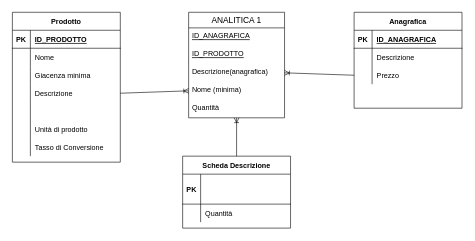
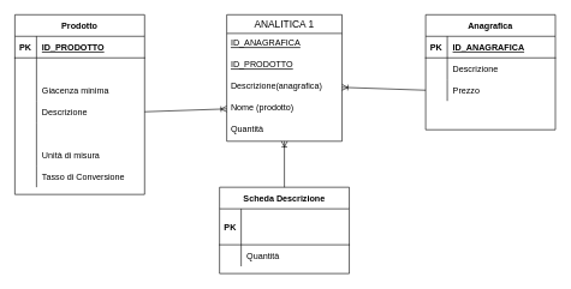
  <mxCell id="0" />
  <mxCell id="1" parent="0" />
  <mxCell id="2" value="Prodotto" style="shape=table;startSize=30;container=1;collapsible=1;childLayout=tableLayout;fixedRows=1;rowLines=0;fontStyle=1;align=center;resizeLast=1;" vertex="1" parent="1"><mxGeometry x="20" y="20" width="180" height="250" as="geometry" /></mxCell>
  <mxCell id="3" value="" style="shape=partialRectangle;collapsible=0;dropTarget=0;pointerEvents=0;fillColor=none;top=0;left=0;bottom=1;right=0;points=[[0,0.5],[1,0.5]];portConstraint=eastwest;" vertex="1" parent="2"><mxGeometry y="30" width="180" height="30" as="geometry" /></mxCell>
  <mxCell id="4" value="PK" style="shape=partialRectangle;connectable=0;fillColor=none;top=0;left=0;bottom=0;right=0;fontStyle=1;overflow=hidden;" vertex="1" parent="3"><mxGeometry width="30" height="30" as="geometry" /></mxCell>
  <mxCell id="5" value="ID_PRODOTTO" style="shape=partialRectangle;connectable=0;fillColor=none;top=0;left=0;bottom=0;right=0;align=left;spacingLeft=6;fontStyle=5;overflow=hidden;" vertex="1" parent="3"><mxGeometry x="30" width="150" height="30" as="geometry" /></mxCell>
  <mxCell id="6" value="" style="shape=partialRectangle;collapsible=0;dropTarget=0;pointerEvents=0;fillColor=none;top=0;left=0;bottom=0;right=0;points=[[0,0.5],[1,0.5]];portConstraint=eastwest;" vertex="1" parent="2"><mxGeometry y="60" width="180" height="30" as="geometry" /></mxCell>
  <mxCell id="7" value="" style="shape=partialRectangle;connectable=0;fillColor=none;top=0;left=0;bottom=0;right=0;editable=1;overflow=hidden;" vertex="1" parent="6"><mxGeometry width="30" height="30" as="geometry" /></mxCell>
- <mxCell id="8" value="Nome" style="shape=partialRectangle;connectable=0;fillColor=none;top=0;left=0;bottom=0;right=0;align=left;spacingLeft=6;overflow=hidden;" vertex="1" parent="6"><mxGeometry x="30" width="150" height="30" as="geometry" /></mxCell>
  <mxCell id="9" value="" style="shape=partialRectangle;collapsible=0;dropTarget=0;pointerEvents=0;fillColor=none;top=0;left=0;bottom=0;right=0;points=[[0,0.5],[1,0.5]];portConstraint=eastwest;" vertex="1" parent="2"><mxGeometry y="90" width="180" height="30" as="geometry" /></mxCell>
  <mxCell id="10" value="" style="shape=partialRectangle;connectable=0;fillColor=none;top=0;left=0;bottom=0;right=0;editable=1;overflow=hidden;" vertex="1" parent="9"><mxGeometry width="30" height="30" as="geometry" /></mxCell>
  <mxCell id="11" value="Giacenza minima" style="shape=partialRectangle;connectable=0;fillColor=none;top=0;left=0;bottom=0;right=0;align=left;spacingLeft=6;overflow=hidden;" vertex="1" parent="9"><mxGeometry x="30" width="150" height="30" as="geometry" /></mxCell>
  <mxCell id="12" value="" style="shape=partialRectangle;collapsible=0;dropTarget=0;pointerEvents=0;fillColor=none;top=0;left=0;bottom=0;right=0;points=[[0,0.5],[1,0.5]];portConstraint=eastwest;" vertex="1" parent="2"><mxGeometry y="120" width="180" height="30" as="geometry" /></mxCell>
  <mxCell id="13" value="" style="shape=partialRectangle;connectable=0;fillColor=none;top=0;left=0;bottom=0;right=0;editable=1;overflow=hidden;" vertex="1" parent="12"><mxGeometry width="30" height="30" as="geometry" /></mxCell>
  <mxCell id="14" value="Descrizione" style="shape=partialRectangle;connectable=0;fillColor=none;top=0;left=0;bottom=0;right=0;align=left;spacingLeft=6;overflow=hidden;" vertex="1" parent="12"><mxGeometry x="30" width="150" height="30" as="geometry" /></mxCell>
  <mxCell id="15" style="shape=partialRectangle;collapsible=0;dropTarget=0;pointerEvents=0;fillColor=none;top=0;left=0;bottom=0;right=0;points=[[0,0.5],[1,0.5]];portConstraint=eastwest;" vertex="1" parent="2"><mxGeometry y="150" width="180" height="30" as="geometry" /></mxCell>
  <mxCell id="16" style="shape=partialRectangle;connectable=0;fillColor=none;top=0;left=0;bottom=0;right=0;editable=1;overflow=hidden;" vertex="1" parent="15"><mxGeometry width="30" height="30" as="geometry" /></mxCell>
  <mxCell id="17" style="shape=partialRectangle;collapsible=0;dropTarget=0;pointerEvents=0;fillColor=none;top=0;left=0;bottom=0;right=0;points=[[0,0.5],[1,0.5]];portConstraint=eastwest;" vertex="1" parent="2"><mxGeometry y="180" width="180" height="30" as="geometry" /></mxCell>
  <mxCell id="18" style="shape=partialRectangle;connectable=0;fillColor=none;top=0;left=0;bottom=0;right=0;editable=1;overflow=hidden;" vertex="1" parent="17"><mxGeometry width="30" height="30" as="geometry" /></mxCell>
- <mxCell id="19" value="Unità di prodotto " style="shape=partialRectangle;connectable=0;fillColor=none;top=0;left=0;bottom=0;right=0;align=left;spacingLeft=6;overflow=hidden;" vertex="1" parent="17"><mxGeometry x="30" width="150" height="30" as="geometry" /></mxCell>
+ <mxCell id="19" value="Unità di misura " style="shape=partialRectangle;connectable=0;fillColor=none;top=0;left=0;bottom=0;right=0;align=left;spacingLeft=6;overflow=hidden;" vertex="1" parent="17"><mxGeometry x="30" width="150" height="30" as="geometry" /></mxCell>
  <mxCell id="20" style="shape=partialRectangle;collapsible=0;dropTarget=0;pointerEvents=0;fillColor=none;top=0;left=0;bottom=0;right=0;points=[[0,0.5],[1,0.5]];portConstraint=eastwest;" vertex="1" parent="2"><mxGeometry y="210" width="180" height="30" as="geometry" /></mxCell>
  <mxCell id="21" style="shape=partialRectangle;connectable=0;fillColor=none;top=0;left=0;bottom=0;right=0;editable=1;overflow=hidden;" vertex="1" parent="20"><mxGeometry width="30" height="30" as="geometry" /></mxCell>
  <mxCell id="22" value="Tasso di Conversione" style="shape=partialRectangle;connectable=0;fillColor=none;top=0;left=0;bottom=0;right=0;align=left;spacingLeft=6;overflow=hidden;" vertex="1" parent="20"><mxGeometry x="30" width="150" height="30" as="geometry" /></mxCell>
  <mxCell id="23" value="ANALITICA 1" style="swimlane;fontStyle=0;childLayout=stackLayout;horizontal=1;startSize=26;horizontalStack=0;resizeParent=1;resizeParentMax=0;resizeLast=0;collapsible=1;marginBottom=0;align=center;fontSize=14;" vertex="1" parent="1"><mxGeometry x="314" y="20" width="160" height="176" as="geometry" /></mxCell>
  <mxCell id="24" value="ID_ANAGRAFICA" style="text;strokeColor=none;fillColor=none;spacingLeft=4;spacingRight=4;overflow=hidden;rotatable=0;points=[[0,0.5],[1,0.5]];portConstraint=eastwest;fontSize=12;fontStyle=4" vertex="1" parent="23"><mxGeometry y="26" width="160" height="30" as="geometry" /></mxCell>
  <mxCell id="25" value="ID_PRODOTTO" style="text;strokeColor=none;fillColor=none;spacingLeft=4;spacingRight=4;overflow=hidden;rotatable=0;points=[[0,0.5],[1,0.5]];portConstraint=eastwest;fontSize=12;fontStyle=4" vertex="1" parent="23"><mxGeometry y="56" width="160" height="30" as="geometry" /></mxCell>
  <mxCell id="26" value="Descrizione(anagrafica)" style="text;strokeColor=none;fillColor=none;spacingLeft=4;spacingRight=4;overflow=hidden;rotatable=0;points=[[0,0.5],[1,0.5]];portConstraint=eastwest;fontSize=12;" vertex="1" parent="23"><mxGeometry y="86" width="160" height="30" as="geometry" /></mxCell>
- <mxCell id="27" value="Nome (minima)" style="text;strokeColor=none;fillColor=none;spacingLeft=4;spacingRight=4;overflow=hidden;rotatable=0;points=[[0,0.5],[1,0.5]];portConstraint=eastwest;fontSize=12;" vertex="1" parent="23"><mxGeometry y="116" width="160" height="30" as="geometry" /></mxCell>
+ <mxCell id="27" value="Nome (prodotto)" style="text;strokeColor=none;fillColor=none;spacingLeft=4;spacingRight=4;overflow=hidden;rotatable=0;points=[[0,0.5],[1,0.5]];portConstraint=eastwest;fontSize=12;" vertex="1" parent="23"><mxGeometry y="116" width="160" height="30" as="geometry" /></mxCell>
  <mxCell id="28" value="Quantità" style="text;strokeColor=none;fillColor=none;spacingLeft=4;spacingRight=4;overflow=hidden;rotatable=0;points=[[0,0.5],[1,0.5]];portConstraint=eastwest;fontSize=12;" vertex="1" parent="23"><mxGeometry y="146" width="160" height="30" as="geometry" /></mxCell>
  <mxCell id="29" value="Scheda Descrizione" style="shape=table;startSize=30;container=1;collapsible=1;childLayout=tableLayout;fixedRows=1;rowLines=0;fontStyle=1;align=center;resizeLast=1;" vertex="1" parent="1"><mxGeometry x="304" y="260" width="180" height="120" as="geometry" /></mxCell>
  <mxCell id="30" value="" style="shape=partialRectangle;collapsible=0;dropTarget=0;pointerEvents=0;fillColor=none;top=0;left=0;bottom=1;right=0;points=[[0,0.5],[1,0.5]];portConstraint=eastwest;" vertex="1" parent="29"><mxGeometry y="30" width="180" height="50" as="geometry" /></mxCell>
  <mxCell id="31" value="PK" style="shape=partialRectangle;connectable=0;fillColor=none;top=0;left=0;bottom=0;right=0;fontStyle=1;overflow=hidden;" vertex="1" parent="30"><mxGeometry width="30" height="50" as="geometry" /></mxCell>
  <mxCell id="32" value="" style="shape=partialRectangle;collapsible=0;dropTarget=0;pointerEvents=0;fillColor=none;top=0;left=0;bottom=0;right=0;points=[[0,0.5],[1,0.5]];portConstraint=eastwest;" vertex="1" parent="29"><mxGeometry y="80" width="180" height="30" as="geometry" /></mxCell>
  <mxCell id="33" value="" style="shape=partialRectangle;connectable=0;fillColor=none;top=0;left=0;bottom=0;right=0;editable=1;overflow=hidden;" vertex="1" parent="32"><mxGeometry width="30" height="30" as="geometry" /></mxCell>
  <mxCell id="34" value="Quantità" style="shape=partialRectangle;connectable=0;fillColor=none;top=0;left=0;bottom=0;right=0;align=left;spacingLeft=6;overflow=hidden;" vertex="1" parent="32"><mxGeometry x="30" width="150" height="30" as="geometry" /></mxCell>
  <mxCell id="35" value="Anagrafica" style="shape=table;startSize=30;container=1;collapsible=1;childLayout=tableLayout;fixedRows=1;rowLines=0;fontStyle=1;align=center;resizeLast=1;" vertex="1" parent="1"><mxGeometry x="590" y="20" width="180" height="160" as="geometry" /></mxCell>
  <mxCell id="36" value="" style="shape=partialRectangle;collapsible=0;dropTarget=0;pointerEvents=0;fillColor=none;top=0;left=0;bottom=1;right=0;points=[[0,0.5],[1,0.5]];portConstraint=eastwest;" vertex="1" parent="35"><mxGeometry y="30" width="180" height="30" as="geometry" /></mxCell>
  <mxCell id="37" value="PK" style="shape=partialRectangle;connectable=0;fillColor=none;top=0;left=0;bottom=0;right=0;fontStyle=1;overflow=hidden;" vertex="1" parent="36"><mxGeometry width="30" height="30" as="geometry" /></mxCell>
  <mxCell id="38" value="ID_ANAGRAFICA" style="shape=partialRectangle;connectable=0;fillColor=none;top=0;left=0;bottom=0;right=0;align=left;spacingLeft=6;fontStyle=5;overflow=hidden;" vertex="1" parent="36"><mxGeometry x="30" width="150" height="30" as="geometry" /></mxCell>
  <mxCell id="39" value="" style="shape=partialRectangle;collapsible=0;dropTarget=0;pointerEvents=0;fillColor=none;top=0;left=0;bottom=0;right=0;points=[[0,0.5],[1,0.5]];portConstraint=eastwest;" vertex="1" parent="35"><mxGeometry y="60" width="180" height="30" as="geometry" /></mxCell>
  <mxCell id="40" value="" style="shape=partialRectangle;connectable=0;fillColor=none;top=0;left=0;bottom=0;right=0;editable=1;overflow=hidden;" vertex="1" parent="39"><mxGeometry width="30" height="30" as="geometry" /></mxCell>
  <mxCell id="41" value="Descrizione" style="shape=partialRectangle;connectable=0;fillColor=none;top=0;left=0;bottom=0;right=0;align=left;spacingLeft=6;overflow=hidden;" vertex="1" parent="39"><mxGeometry x="30" width="150" height="30" as="geometry" /></mxCell>
  <mxCell id="42" value="" style="shape=partialRectangle;collapsible=0;dropTarget=0;pointerEvents=0;fillColor=none;top=0;left=0;bottom=0;right=0;points=[[0,0.5],[1,0.5]];portConstraint=eastwest;" vertex="1" parent="35"><mxGeometry y="90" width="180" height="30" as="geometry" /></mxCell>
  <mxCell id="43" value="" style="shape=partialRectangle;connectable=0;fillColor=none;top=0;left=0;bottom=0;right=0;editable=1;overflow=hidden;" vertex="1" parent="42"><mxGeometry width="30" height="30" as="geometry" /></mxCell>
  <mxCell id="44" value="Prezzo" style="shape=partialRectangle;connectable=0;fillColor=none;top=0;left=0;bottom=0;right=0;align=left;spacingLeft=6;overflow=hidden;" vertex="1" parent="42"><mxGeometry x="30" width="150" height="30" as="geometry" /></mxCell>
  <mxCell id="45" value="" style="shape=partialRectangle;collapsible=0;dropTarget=0;pointerEvents=0;fillColor=none;top=0;left=0;bottom=0;right=0;points=[[0,0.5],[1,0.5]];portConstraint=eastwest;" vertex="1" parent="35"><mxGeometry y="120" width="180" height="30" as="geometry" /></mxCell>
  <mxCell id="46" value="" style="shape=partialRectangle;connectable=0;fillColor=none;top=0;left=0;bottom=0;right=0;editable=1;overflow=hidden;" vertex="1" parent="45"><mxGeometry width="30" height="30" as="geometry" /></mxCell>
  <mxCell id="47" value="" style="endArrow=ERoneToMany;html=1;entryX=0;entryY=0.5;entryDx=0;entryDy=0;exitX=1;exitY=0.5;exitDx=0;exitDy=0;endFill=0;" edge="1" parent="1" source="12" target="27"><mxGeometry width="50" height="50" relative="1" as="geometry"><mxPoint x="200" y="120" as="sourcePoint" /><mxPoint x="250" y="70" as="targetPoint" /></mxGeometry></mxCell>
  <mxCell id="48" value="" style="endArrow=ERoneToMany;html=1;exitX=0.5;exitY=0;exitDx=0;exitDy=0;endFill=0;" edge="1" parent="1" source="29" target="28"><mxGeometry width="50" height="50" relative="1" as="geometry"><mxPoint x="350" y="210" as="sourcePoint" /><mxPoint x="464" y="206" as="targetPoint" /></mxGeometry></mxCell>
  <mxCell id="49" value="" style="endArrow=ERoneToMany;html=1;entryX=1;entryY=0.5;entryDx=0;entryDy=0;exitX=0;exitY=0.5;exitDx=0;exitDy=0;endFill=0;" edge="1" parent="1" source="42" target="26"><mxGeometry width="50" height="50" relative="1" as="geometry"><mxPoint x="500" y="210" as="sourcePoint" /><mxPoint x="614" y="206" as="targetPoint" /></mxGeometry></mxCell>
